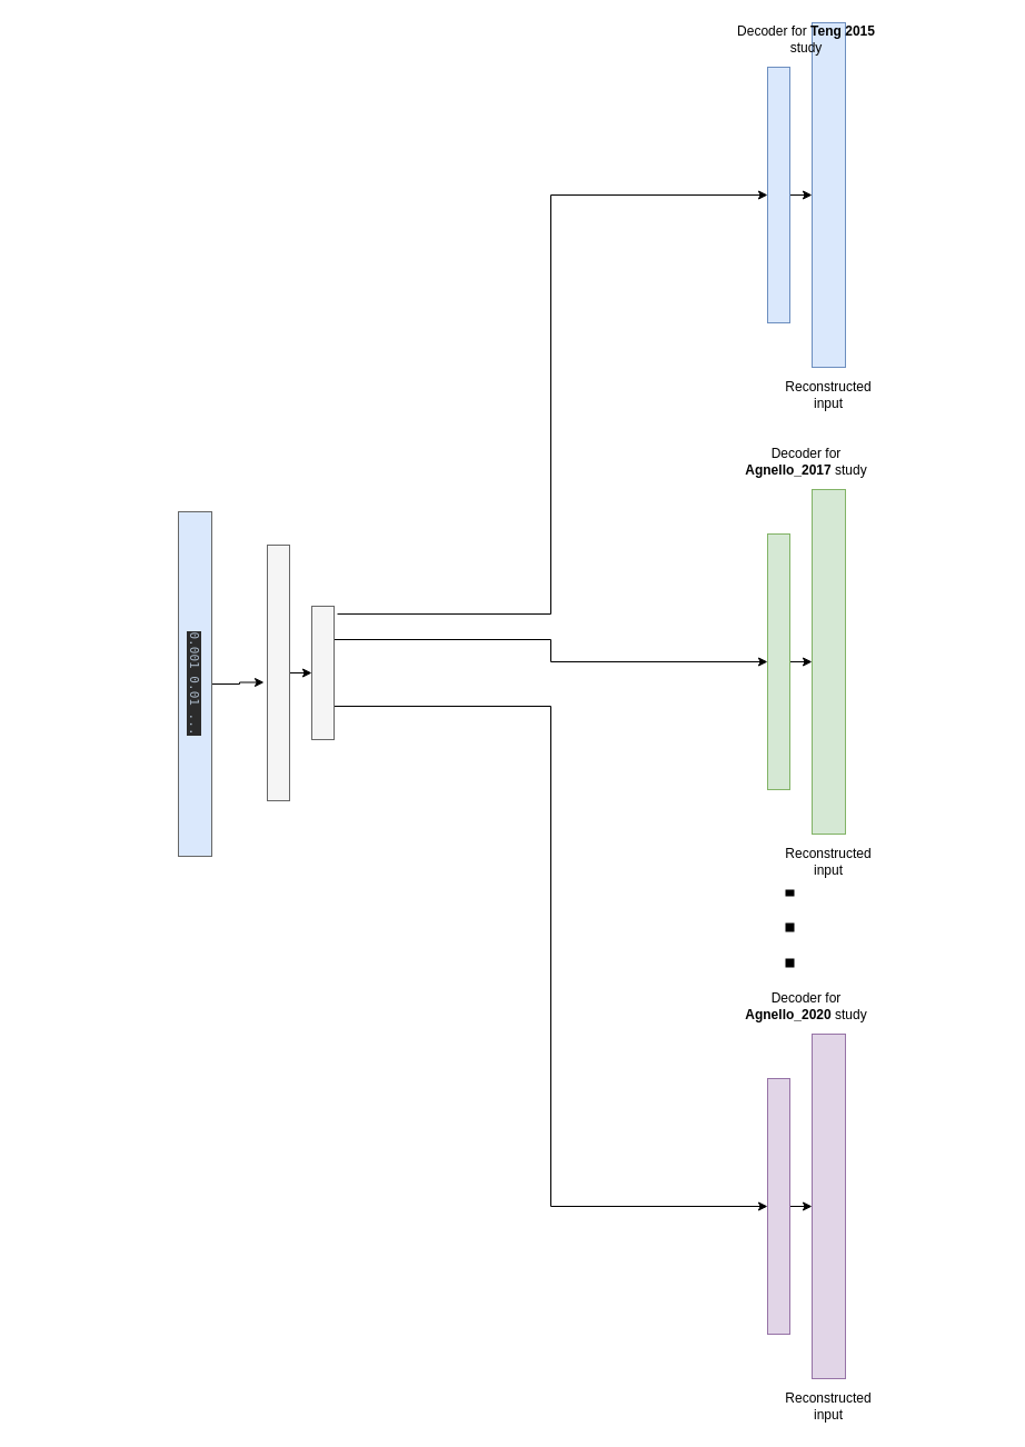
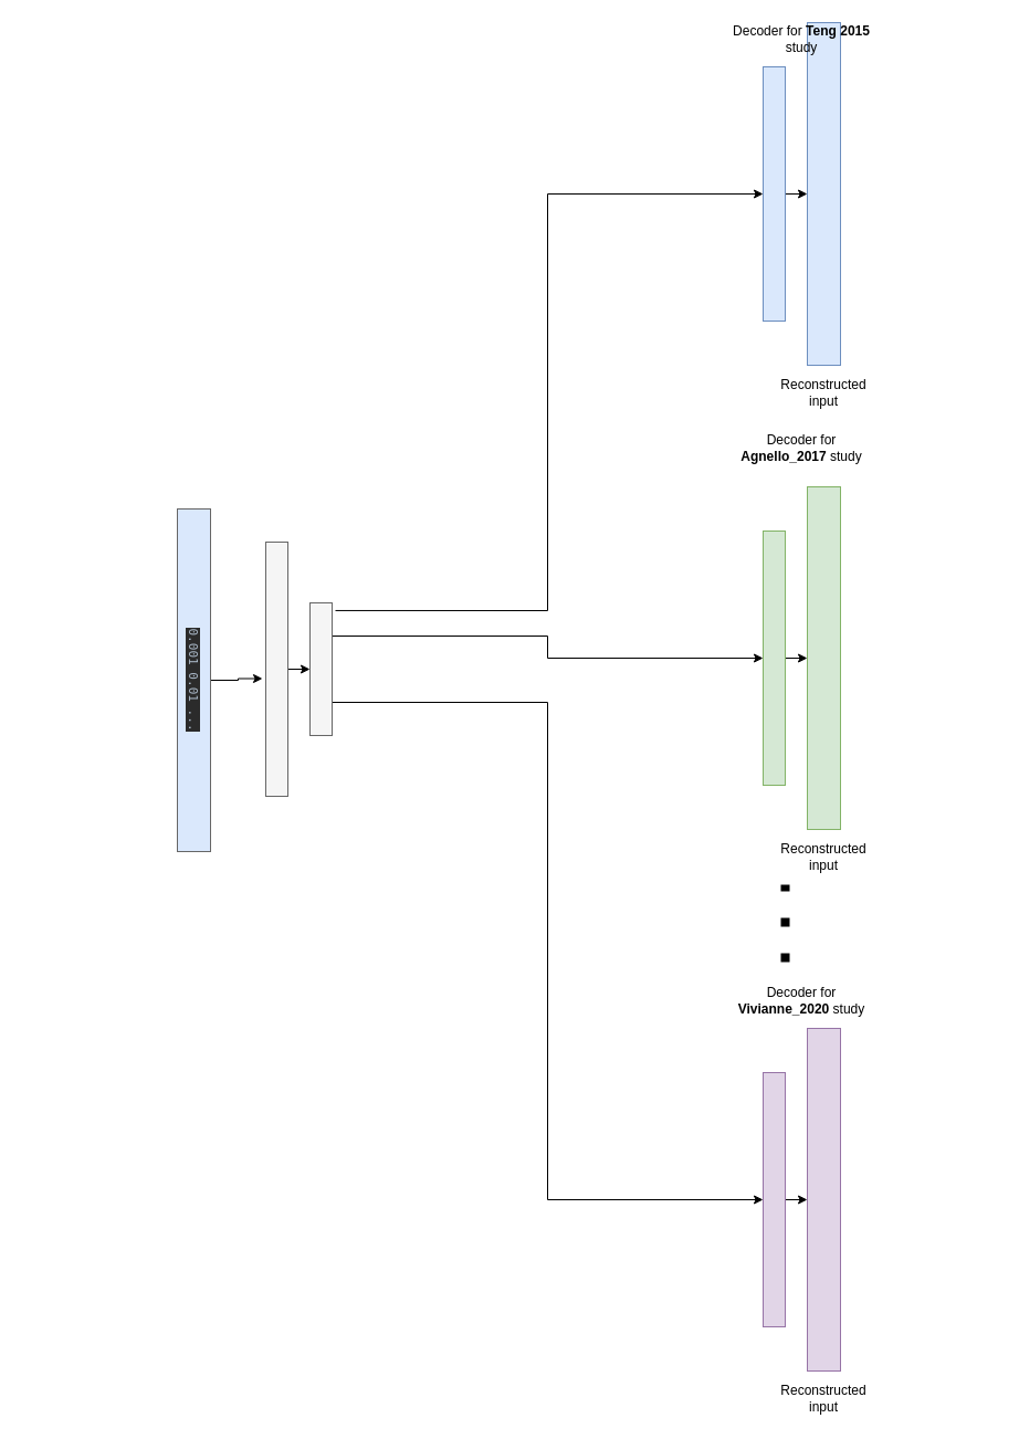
  <mxCell id="0" />
  <mxCell id="1" parent="0" />
  <mxCell id="2" style="edgeStyle=orthogonalEdgeStyle;rounded=0;orthogonalLoop=1;jettySize=auto;html=1;exitX=0.5;exitY=0;exitDx=0;exitDy=0;entryX=-0.15;entryY=0.537;entryDx=0;entryDy=0;entryPerimeter=0;" edge="1" parent="1" source="3" target="5"><mxGeometry relative="1" as="geometry" /></mxCell>
  <mxCell id="3" value="&lt;pre style=&quot;background-color: #2b2b2b ; color: #a9b7c6 ; font-family: &amp;#34;jetbrains mono&amp;#34; , monospace ; font-size: 8.3pt&quot;&gt;0.001 0.01 ...&lt;/pre&gt;" style="rounded=0;whiteSpace=wrap;html=1;fillColor=#dae8fc;strokeColor=#666666;rotation=90;fontColor=#333333;" vertex="1" parent="1"><mxGeometry x="20" y="600" width="310" height="30" as="geometry" /></mxCell>
  <mxCell id="4" style="edgeStyle=orthogonalEdgeStyle;rounded=0;orthogonalLoop=1;jettySize=auto;html=1;exitX=1;exitY=0.5;exitDx=0;exitDy=0;entryX=0;entryY=0.5;entryDx=0;entryDy=0;" edge="1" parent="1" source="5" target="9"><mxGeometry relative="1" as="geometry" /></mxCell>
  <mxCell id="5" value="" style="rounded=0;whiteSpace=wrap;html=1;fillColor=#f5f5f5;strokeColor=#666666;fontColor=#333333;" vertex="1" parent="1"><mxGeometry x="240" y="490" width="20" height="230" as="geometry" /></mxCell>
  <mxCell id="6" style="edgeStyle=orthogonalEdgeStyle;rounded=0;orthogonalLoop=1;jettySize=auto;html=1;exitX=1.15;exitY=0.058;exitDx=0;exitDy=0;entryX=0;entryY=0.5;entryDx=0;entryDy=0;exitPerimeter=0;" edge="1" parent="1" source="9" target="11"><mxGeometry relative="1" as="geometry" /></mxCell>
  <mxCell id="7" style="edgeStyle=orthogonalEdgeStyle;rounded=0;orthogonalLoop=1;jettySize=auto;html=1;exitX=1;exitY=0.25;exitDx=0;exitDy=0;entryX=0;entryY=0.5;entryDx=0;entryDy=0;" edge="1" parent="1" source="9" target="16"><mxGeometry relative="1" as="geometry" /></mxCell>
  <mxCell id="8" style="edgeStyle=orthogonalEdgeStyle;rounded=0;orthogonalLoop=1;jettySize=auto;html=1;exitX=1;exitY=0.75;exitDx=0;exitDy=0;entryX=0;entryY=0.5;entryDx=0;entryDy=0;" edge="1" parent="1" source="9" target="21"><mxGeometry relative="1" as="geometry" /></mxCell>
  <mxCell id="9" value="" style="rounded=0;whiteSpace=wrap;html=1;fillColor=#f5f5f5;strokeColor=#666666;fontColor=#333333;" vertex="1" parent="1"><mxGeometry x="280" y="545" width="20" height="120" as="geometry" /></mxCell>
  <mxCell id="10" style="edgeStyle=orthogonalEdgeStyle;rounded=0;orthogonalLoop=1;jettySize=auto;html=1;exitX=1;exitY=0.5;exitDx=0;exitDy=0;entryX=0.5;entryY=1;entryDx=0;entryDy=0;" edge="1" parent="1" source="11" target="12"><mxGeometry relative="1" as="geometry" /></mxCell>
  <mxCell id="11" value="" style="rounded=0;whiteSpace=wrap;html=1;fillColor=#dae8fc;strokeColor=#6c8ebf;" vertex="1" parent="1"><mxGeometry x="690" y="60" width="20" height="230" as="geometry" /></mxCell>
  <mxCell id="12" value="&lt;pre style=&quot;background-color: #2b2b2b ; color: #a9b7c6 ; font-family: &amp;#34;jetbrains mono&amp;#34; , monospace ; font-size: 8.3pt&quot;&gt;&lt;br&gt;&lt;/pre&gt;" style="rounded=0;whiteSpace=wrap;html=1;fillColor=#dae8fc;strokeColor=#6c8ebf;rotation=90;" vertex="1" parent="1"><mxGeometry x="590" y="160" width="310" height="30" as="geometry" /></mxCell>
  <mxCell id="13" value="Reconstructed input" style="text;html=1;strokeColor=none;fillColor=none;align=center;verticalAlign=middle;whiteSpace=wrap;rounded=0;" vertex="1" parent="1"><mxGeometry x="715" y="340" width="60" height="30" as="geometry" /></mxCell>
  <mxCell id="14" value="Decoder for &lt;b&gt;Teng&lt;/b&gt; &lt;b&gt;2015&lt;/b&gt; study" style="text;html=1;strokeColor=none;fillColor=none;align=center;verticalAlign=middle;whiteSpace=wrap;rounded=0;" vertex="1" parent="1"><mxGeometry x="660" y="20" width="130" height="30" as="geometry" /></mxCell>
  <mxCell id="15" style="edgeStyle=orthogonalEdgeStyle;rounded=0;orthogonalLoop=1;jettySize=auto;html=1;exitX=1;exitY=0.5;exitDx=0;exitDy=0;entryX=0.5;entryY=1;entryDx=0;entryDy=0;" edge="1" parent="1" source="16" target="17"><mxGeometry relative="1" as="geometry" /></mxCell>
  <mxCell id="16" value="" style="rounded=0;whiteSpace=wrap;html=1;fillColor=#d5e8d4;strokeColor=#82b366;" vertex="1" parent="1"><mxGeometry x="690" y="480" width="20" height="230" as="geometry" /></mxCell>
  <mxCell id="17" value="&lt;pre style=&quot;background-color: #2b2b2b ; color: #a9b7c6 ; font-family: &amp;#34;jetbrains mono&amp;#34; , monospace ; font-size: 8.3pt&quot;&gt;&lt;br&gt;&lt;/pre&gt;" style="rounded=0;whiteSpace=wrap;html=1;fillColor=#d5e8d4;strokeColor=#82b366;rotation=90;" vertex="1" parent="1"><mxGeometry x="590" y="580" width="310" height="30" as="geometry" /></mxCell>
  <mxCell id="18" value="Reconstructed input" style="text;html=1;strokeColor=none;fillColor=none;align=center;verticalAlign=middle;whiteSpace=wrap;rounded=0;" vertex="1" parent="1"><mxGeometry x="715" y="760" width="60" height="30" as="geometry" /></mxCell>
- <mxCell id="19" value="Decoder for &lt;b&gt;Agnello_2017&lt;/b&gt;&amp;nbsp;study" style="text;html=1;strokeColor=none;fillColor=none;align=center;verticalAlign=middle;whiteSpace=wrap;rounded=0;" vertex="1" parent="1"><mxGeometry x="660" y="400" width="130" height="30" as="geometry" /></mxCell>
+ <mxCell id="19" value="Decoder for &lt;b&gt;Agnello_2017&lt;/b&gt;&amp;nbsp;study" style="text;html=1;strokeColor=none;fillColor=none;align=center;verticalAlign=middle;whiteSpace=wrap;rounded=0;" vertex="1" parent="1"><mxGeometry x="660" y="390" width="130" height="30" as="geometry" /></mxCell>
  <mxCell id="20" style="edgeStyle=orthogonalEdgeStyle;rounded=0;orthogonalLoop=1;jettySize=auto;html=1;exitX=1;exitY=0.5;exitDx=0;exitDy=0;entryX=0.5;entryY=1;entryDx=0;entryDy=0;" edge="1" parent="1" source="21" target="22"><mxGeometry relative="1" as="geometry" /></mxCell>
  <mxCell id="21" value="" style="rounded=0;whiteSpace=wrap;html=1;fillColor=#e1d5e7;strokeColor=#9673a6;" vertex="1" parent="1"><mxGeometry x="690" y="970" width="20" height="230" as="geometry" /></mxCell>
  <mxCell id="22" value="&lt;pre style=&quot;background-color: #2b2b2b ; color: #a9b7c6 ; font-family: &amp;#34;jetbrains mono&amp;#34; , monospace ; font-size: 8.3pt&quot;&gt;&lt;br&gt;&lt;/pre&gt;" style="rounded=0;whiteSpace=wrap;html=1;fillColor=#e1d5e7;strokeColor=#9673a6;rotation=90;" vertex="1" parent="1"><mxGeometry x="590" y="1070" width="310" height="30" as="geometry" /></mxCell>
  <mxCell id="23" value="Reconstructed input" style="text;html=1;strokeColor=none;fillColor=none;align=center;verticalAlign=middle;whiteSpace=wrap;rounded=0;" vertex="1" parent="1"><mxGeometry x="715" y="1250" width="60" height="30" as="geometry" /></mxCell>
- <mxCell id="24" value="Decoder for &lt;b&gt;Agnello_2020&lt;/b&gt;&amp;nbsp;study" style="text;html=1;strokeColor=none;fillColor=none;align=center;verticalAlign=middle;whiteSpace=wrap;rounded=0;" vertex="1" parent="1"><mxGeometry x="660" y="890" width="130" height="30" as="geometry" /></mxCell>
+ <mxCell id="24" value="Decoder for &lt;b&gt;Vivianne_2020&lt;/b&gt;&amp;nbsp;study" style="text;html=1;strokeColor=none;fillColor=none;align=center;verticalAlign=middle;whiteSpace=wrap;rounded=0;" vertex="1" parent="1"><mxGeometry x="660" y="890" width="130" height="30" as="geometry" /></mxCell>
  <mxCell id="25" value="" style="endArrow=none;dashed=1;html=1;dashPattern=1 3;strokeWidth=8;rounded=0;" edge="1" parent="1"><mxGeometry width="50" height="50" relative="1" as="geometry"><mxPoint x="710" y="870" as="sourcePoint" /><mxPoint x="710" y="800" as="targetPoint" /></mxGeometry></mxCell>
